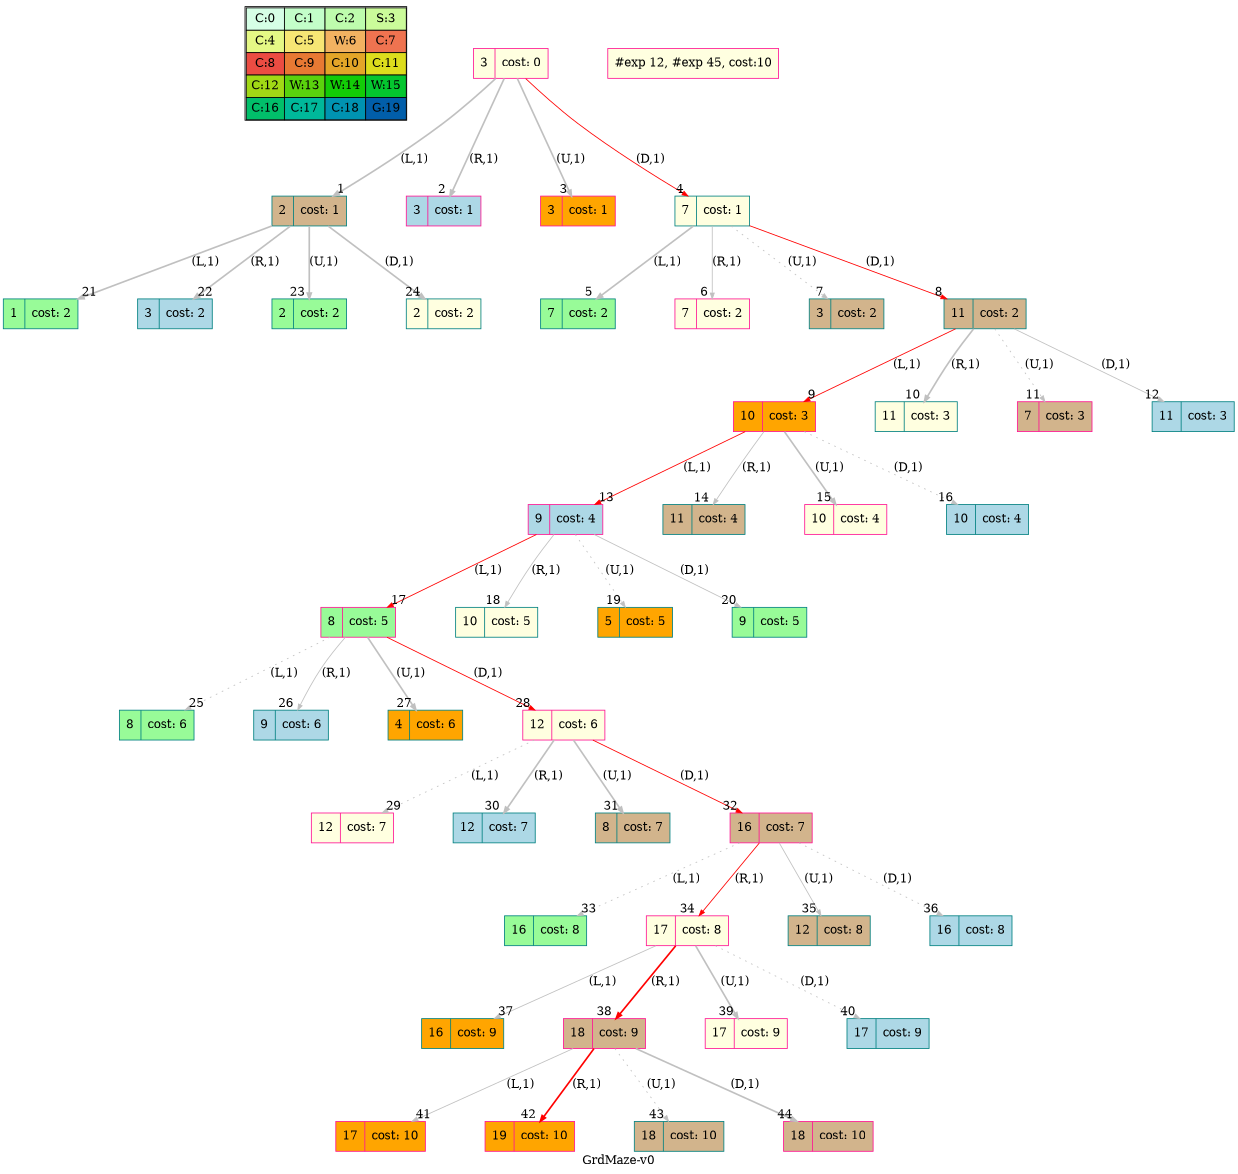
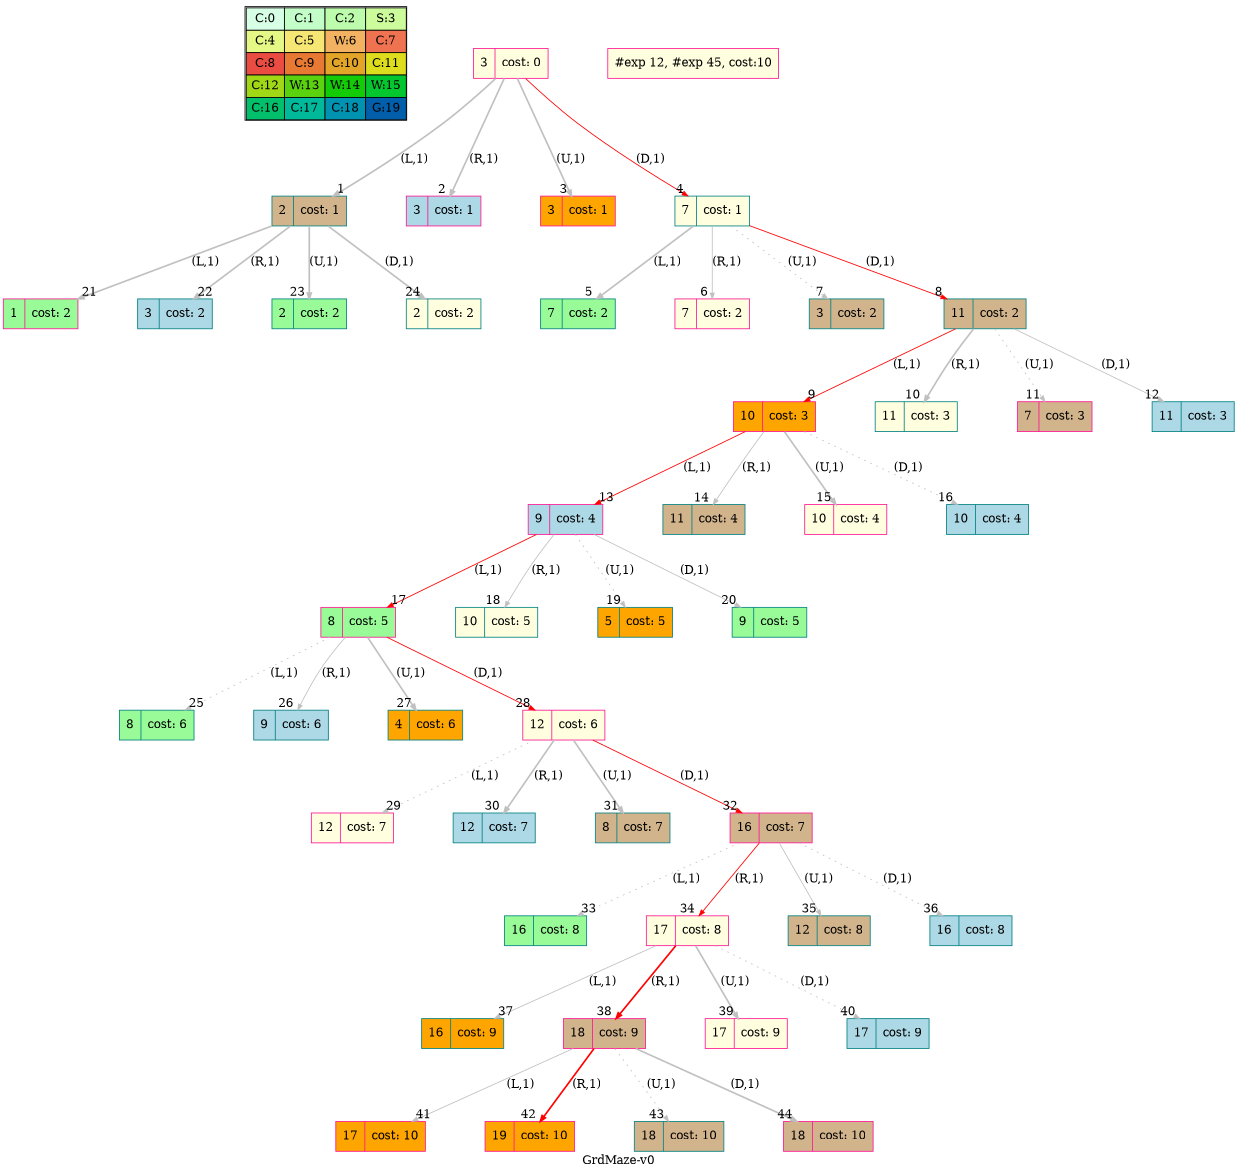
  digraph {
    fontname="DejaVu Serif"
    label="GrdMaze-v0"
    nodesep=1
    ranksep=1
    node [fontname="DejaVu Serif" shape=record color=teal fillcolor=lightyellow style=filled]
    edge [arrowsize=0.7 color=grey fontname="DejaVu Serif" style=bold]
    n1 [label=<<table border="1" cellpadding="5" cellspacing="0" cellborder="1"><tr><td bgcolor="0.39803922 0.15947579 0.99679532 1.        ">C:0</td><td bgcolor="0.35098039 0.23194764 0.99315867 1.        ">C:1</td><td bgcolor="0.29607843 0.31486959 0.98720184 1.        ">C:2</td><td bgcolor="0.24901961 0.38410575 0.98063477 1.        ">S:3</td></tr><tr><td bgcolor="0.19411765 0.46220388 0.97128103 1.        ">C:4</td><td bgcolor="0.14705882 0.52643216 0.96182564 1.        ">C:5</td><td bgcolor="0.09215686 0.59770746 0.94913494 1.        ">W:6</td><td bgcolor="0.0372549  0.66454018 0.93467977 1.        ">C:7</td></tr><tr><td bgcolor="0.00980392 0.71791192 0.92090552 1.        ">C:8</td><td bgcolor="0.06470588 0.77520398 0.9032472  1.        ">C:9</td><td bgcolor="0.11176471 0.81974048 0.88677369 1.        ">C:10</td><td bgcolor="0.16666667 0.8660254  0.8660254  1.        ">C:11</td></tr><tr><td bgcolor="0.21372549 0.9005867  0.84695821 1.        ">C:12</td><td bgcolor="0.26862745 0.93467977 0.82325295 1.        ">W:13</td><td bgcolor="0.32352941 0.96182564 0.79801723 1.        ">W:14</td><td bgcolor="0.37058824 0.97940977 0.77520398 1.        ">W:15</td></tr><tr><td bgcolor="0.4254902  0.99315867 0.74725253 1.        ">C:16</td><td bgcolor="0.47254902 0.99907048 0.72218645 1.        ">C:17</td><td bgcolor="0.52745098 0.99907048 0.69169844 1.        ">C:18</td><td bgcolor="0.5745098  0.99315867 0.66454018 1.        ">G:19</td></tr></table>> shape=plaintext color="" fillcolor="" style=""]
    n2 [color=deeppink label="<f0>3 |<f1> cost: 0"]
    n3 [fillcolor=tan label="<f0>2 |<f1> cost: 1"]
    n4 [color=deeppink fillcolor=lightblue label="<f0>3 |<f1> cost: 1"]
    n5 [color=deeppink fillcolor=orange label="<f0>3 |<f1> cost: 1"]
    n6 [label="<f0>7 |<f1> cost: 1"]
-   n7 [fillcolor=palegreen label="<f0>1 |<f1> cost: 2"]
+   n7 [color=deeppink fillcolor=palegreen label="<f0>1 |<f1> cost: 2"]
    n8 [fillcolor=lightblue label="<f0>3 |<f1> cost: 2"]
    n9 [fillcolor=palegreen label="<f0>2 |<f1> cost: 2"]
    n10 [label="<f0>2 |<f1> cost: 2"]
    n11 [fillcolor=palegreen label="<f0>7 |<f1> cost: 2"]
    n12 [color=deeppink label="<f0>7 |<f1> cost: 2"]
    n13 [fillcolor=tan label="<f0>3 |<f1> cost: 2"]
    n14 [fillcolor=tan label="<f0>11 |<f1> cost: 2"]
    n15 [color=deeppink fillcolor=orange label="<f0>10 |<f1> cost: 3"]
    n16 [label="<f0>11 |<f1> cost: 3"]
    n17 [color=deeppink fillcolor=tan label="<f0>7 |<f1> cost: 3"]
    n18 [fillcolor=lightblue label="<f0>11 |<f1> cost: 3"]
    n19 [color=deeppink fillcolor=lightblue label="<f0>9 |<f1> cost: 4"]
    n20 [fillcolor=tan label="<f0>11 |<f1> cost: 4"]
    n21 [color=deeppink label="<f0>10 |<f1> cost: 4"]
    n22 [fillcolor=lightblue label="<f0>10 |<f1> cost: 4"]
    n23 [color=deeppink fillcolor=palegreen label="<f0>8 |<f1> cost: 5"]
    n24 [label="<f0>10 |<f1> cost: 5"]
    n25 [fillcolor=orange label="<f0>5 |<f1> cost: 5"]
    n26 [fillcolor=palegreen label="<f0>9 |<f1> cost: 5"]
    n27 [fillcolor=palegreen label="<f0>8 |<f1> cost: 6"]
    n28 [fillcolor=lightblue label="<f0>9 |<f1> cost: 6"]
    n29 [fillcolor=orange label="<f0>4 |<f1> cost: 6"]
    n30 [color=deeppink label="<f0>12 |<f1> cost: 6"]
    n31 [color=deeppink label="<f0>12 |<f1> cost: 7"]
    n32 [fillcolor=lightblue label="<f0>12 |<f1> cost: 7"]
    n33 [fillcolor=tan label="<f0>8 |<f1> cost: 7"]
    n34 [color=deeppink fillcolor=tan label="<f0>16 |<f1> cost: 7"]
    n35 [fillcolor=palegreen label="<f0>16 |<f1> cost: 8"]
    n36 [color=deeppink label="<f0>17 |<f1> cost: 8"]
    n37 [fillcolor=tan label="<f0>12 |<f1> cost: 8"]
    n38 [fillcolor=lightblue label="<f0>16 |<f1> cost: 8"]
    n39 [fillcolor=orange label="<f0>16 |<f1> cost: 9"]
    n40 [color=deeppink fillcolor=tan label="<f0>18 |<f1> cost: 9"]
    n41 [color=deeppink label="<f0>17 |<f1> cost: 9"]
    n42 [fillcolor=lightblue label="<f0>17 |<f1> cost: 9"]
    n43 [color=deeppink fillcolor=orange label="<f0>17 |<f1> cost: 10"]
    n44 [color=deeppink fillcolor=orange label="<f0>19 |<f1> cost: 10"]
    n45 [fillcolor=tan label="<f0>18 |<f1> cost: 10"]
    n46 [color=deeppink fillcolor=tan label="<f0>18 |<f1> cost: 10"]
    n47 [color=deeppink label="#exp 12, #exp 45, cost:10" shape=box]
    subgraph sub_1 {
      label=Map
      n1
    }
    n2 -> n3 [headlabel=" 1 " label="(L,1)"]
    n2 -> n4 [headlabel=" 2 " label="(R,1)"]
    n2 -> n5 [headlabel=" 3 " label="(U,1)"]
    n2 -> n6 [color=red headlabel=" 4 " label="(D,1)" style=solid]
    n3 -> n7 [headlabel=" 21 " label="(L,1)"]
    n3 -> n8 [headlabel=" 22 " label="(R,1)"]
    n3 -> n9 [headlabel=" 23 " label="(U,1)"]
    n3 -> n10 [headlabel=" 24 " label="(D,1)"]
    n6 -> n11 [headlabel=" 5 " label="(L,1)"]
    n6 -> n12 [headlabel=" 6 " label="(R,1)" style=solid]
    n6 -> n13 [headlabel=" 7 " label="(U,1)" style=dotted]
    n6 -> n14 [color=red headlabel=" 8 " label="(D,1)" style=solid]
    n14 -> n15 [color=red headlabel=" 9 " label="(L,1)" style=solid]
    n14 -> n16 [headlabel=" 10 " label="(R,1)"]
    n14 -> n17 [headlabel=" 11 " label="(U,1)" style=dotted]
    n14 -> n18 [headlabel=" 12 " label="(D,1)" style=solid]
    n15 -> n19 [color=red headlabel=" 13 " label="(L,1)" style=solid]
    n15 -> n20 [headlabel=" 14 " label="(R,1)" style=solid]
    n15 -> n21 [headlabel=" 15 " label="(U,1)"]
    n15 -> n22 [headlabel=" 16 " label="(D,1)" style=dotted]
    n19 -> n23 [color=red headlabel=" 17 " label="(L,1)" style=solid]
    n19 -> n24 [headlabel=" 18 " label="(R,1)" style=solid]
    n19 -> n25 [headlabel=" 19 " label="(U,1)" style=dotted]
    n19 -> n26 [headlabel=" 20 " label="(D,1)" style=solid]
    n23 -> n27 [headlabel=" 25 " label="(L,1)" style=dotted]
    n23 -> n28 [headlabel=" 26 " label="(R,1)" style=solid]
    n23 -> n29 [headlabel=" 27 " label="(U,1)"]
    n23 -> n30 [color=red headlabel=" 28 " label="(D,1)" style=solid]
    n30 -> n31 [headlabel=" 29 " label="(L,1)" style=dotted]
    n30 -> n32 [headlabel=" 30 " label="(R,1)"]
    n30 -> n33 [headlabel=" 31 " label="(U,1)"]
    n30 -> n34 [color=red headlabel=" 32 " label="(D,1)" style=solid]
    n34 -> n35 [headlabel=" 33 " label="(L,1)" style=dotted]
    n34 -> n36 [color=red headlabel=" 34 " label="(R,1)" style=solid]
    n34 -> n37 [headlabel=" 35 " label="(U,1)" style=solid]
    n34 -> n38 [headlabel=" 36 " label="(D,1)" style=dotted]
    n36 -> n39 [headlabel=" 37 " label="(L,1)" style=solid]
    n36 -> n40 [color=red headlabel=" 38 " label="(R,1)"]
    n36 -> n41 [headlabel=" 39 " label="(U,1)"]
    n36 -> n42 [headlabel=" 40 " label="(D,1)" style=dotted]
    n40 -> n43 [headlabel=" 41 " label="(L,1)" style=solid]
    n40 -> n44 [color=red headlabel=" 42 " label="(R,1)"]
    n40 -> n45 [headlabel=" 43 " label="(U,1)" style=dotted]
    n40 -> n46 [headlabel=" 44 " label="(D,1)"]
  }
